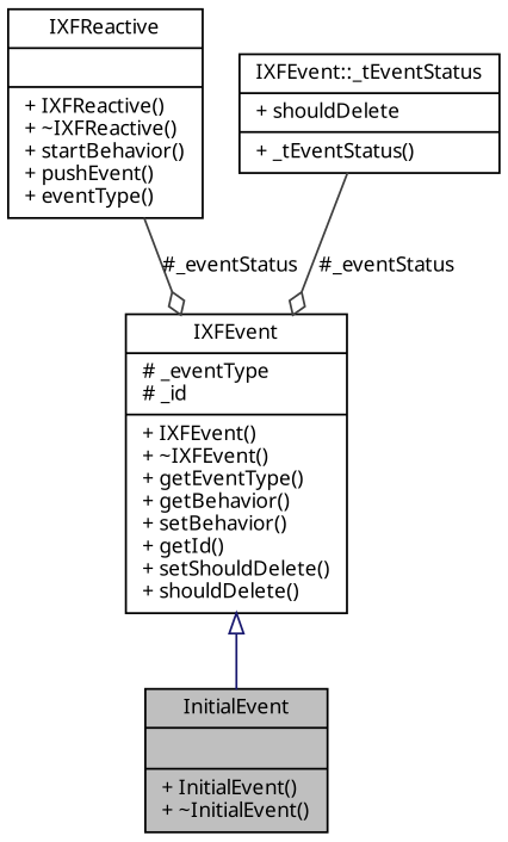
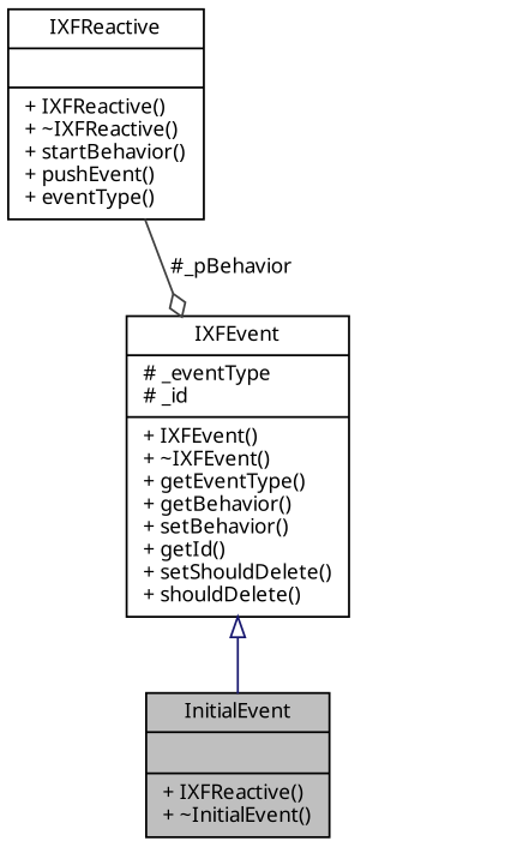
  digraph {
    node [color=black fillcolor=white fontname="Helvetia.ttf" fontsize=10 shape=record style=filled]
    edge [color=grey25 fontname="Helvetia.ttf" fontsize=10 labelfontname="Helvetia.ttf" labelfontsize=10 style=solid arrowhead=odiamond]
-   n1 [fillcolor=grey75 fontcolor=black height=0.2 label="{InitialEvent\n||+ InitialEvent()\l+ ~InitialEvent()\l}" width=0.4]
+   n1 [fillcolor=grey75 fontcolor=black height=0.2 label="{InitialEvent\n||+ IXFReactive()\l+ ~InitialEvent()\l}" width=0.4]
    n2 [height=0.2 label="{IXFEvent\n|# _eventType\l# _id\l|+ IXFEvent()\l+ ~IXFEvent()\l+ getEventType()\l+ getBehavior()\l+ setBehavior()\l+ getId()\l+ setShouldDelete()\l+ shouldDelete()\l}" width=0.4]
    n3 [height=0.2 label="{IXFReactive\n||+ IXFReactive()\l+ ~IXFReactive()\l+ startBehavior()\l+ pushEvent()\l+ eventType()\l}" width=0.4]
-   n4 [height=0.2 label="{IXFEvent::_tEventStatus\n|+ shouldDelete\l|+ _tEventStatus()\l}" width=0.4]
    n2 -> n1 [arrowtail=onormal color=midnightblue dir=back arrowhead=""]
-   n3 -> n2 [label=" #_eventStatus"]
-   n4 -> n2 [label=" #_eventStatus"]
+   n3 -> n2 [label=" #_pBehavior"]
  }
